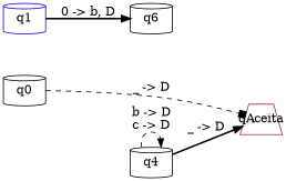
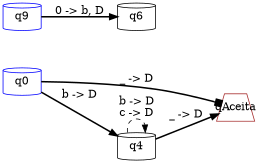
  digraph {
    rankdir=LR
    splines=splines
    node [color=blue fixedsize=true shape=cylinder]
    edge [arrowhead=normal style=bold]
    qAceita [color=brown shape=trapezium width=0.7]
-   q0 [color=black width=0.7]
+   q0 [width=0.7]
    q4 [color=black width=0.7]
-   q1 [width=0.7]
+   q1 [width=0.7 label=q9]
    n5 [color=black label=q6 width=0.7]
-   q0 -> qAceita [arrowhead=box label="_ -> D" style=dashed]
+   q0 -> qAceita [arrowhead=box label="_ -> D"]
+   q0 -> q4 [label="b -> D"]
    q4 -> qAceita [label="_ -> D"]
    q4 -> q4 [label="b -> D\nc -> D" style=dashed]
    q1 -> n5 [label="0 -> b, D"]
  }
